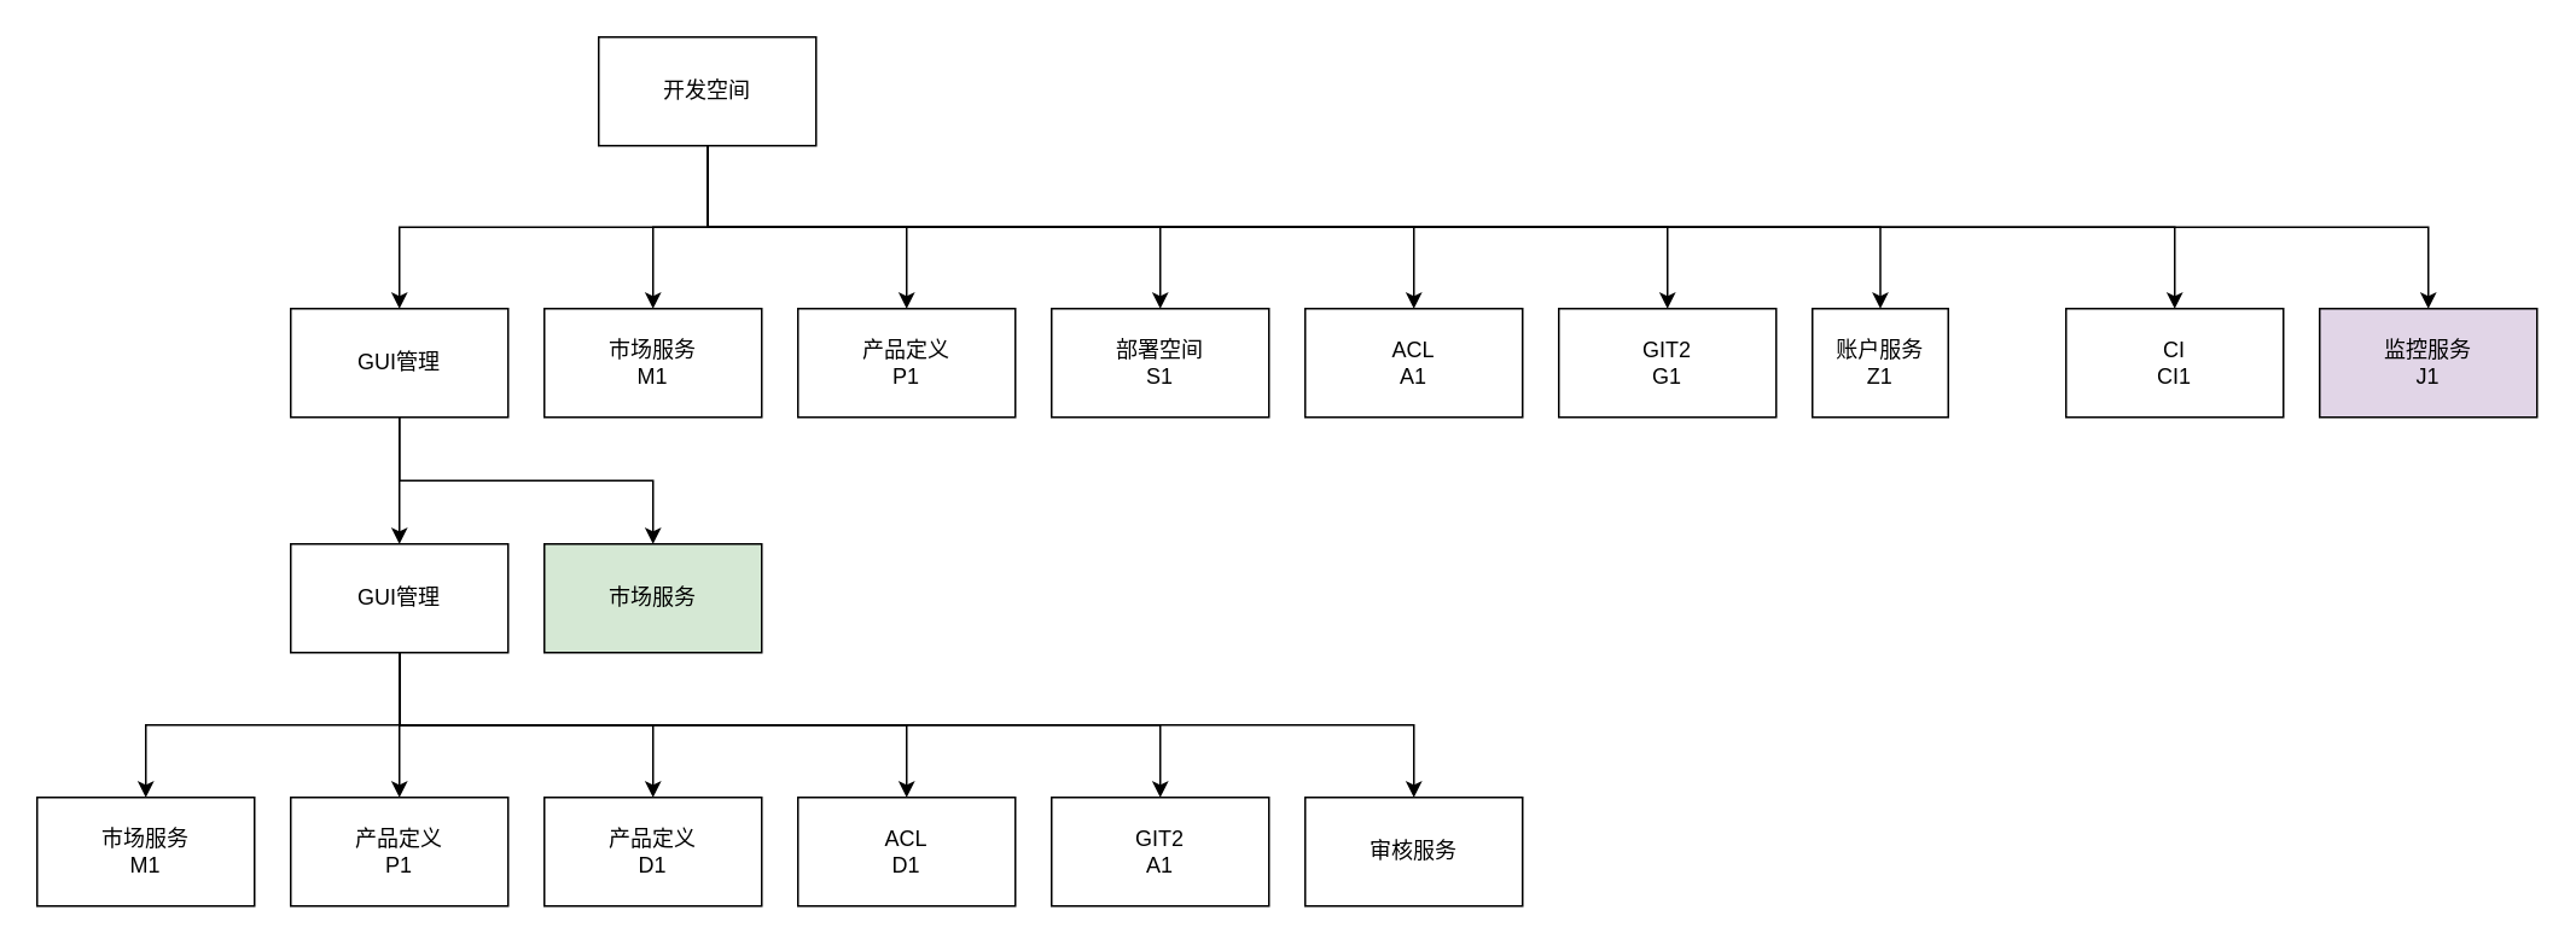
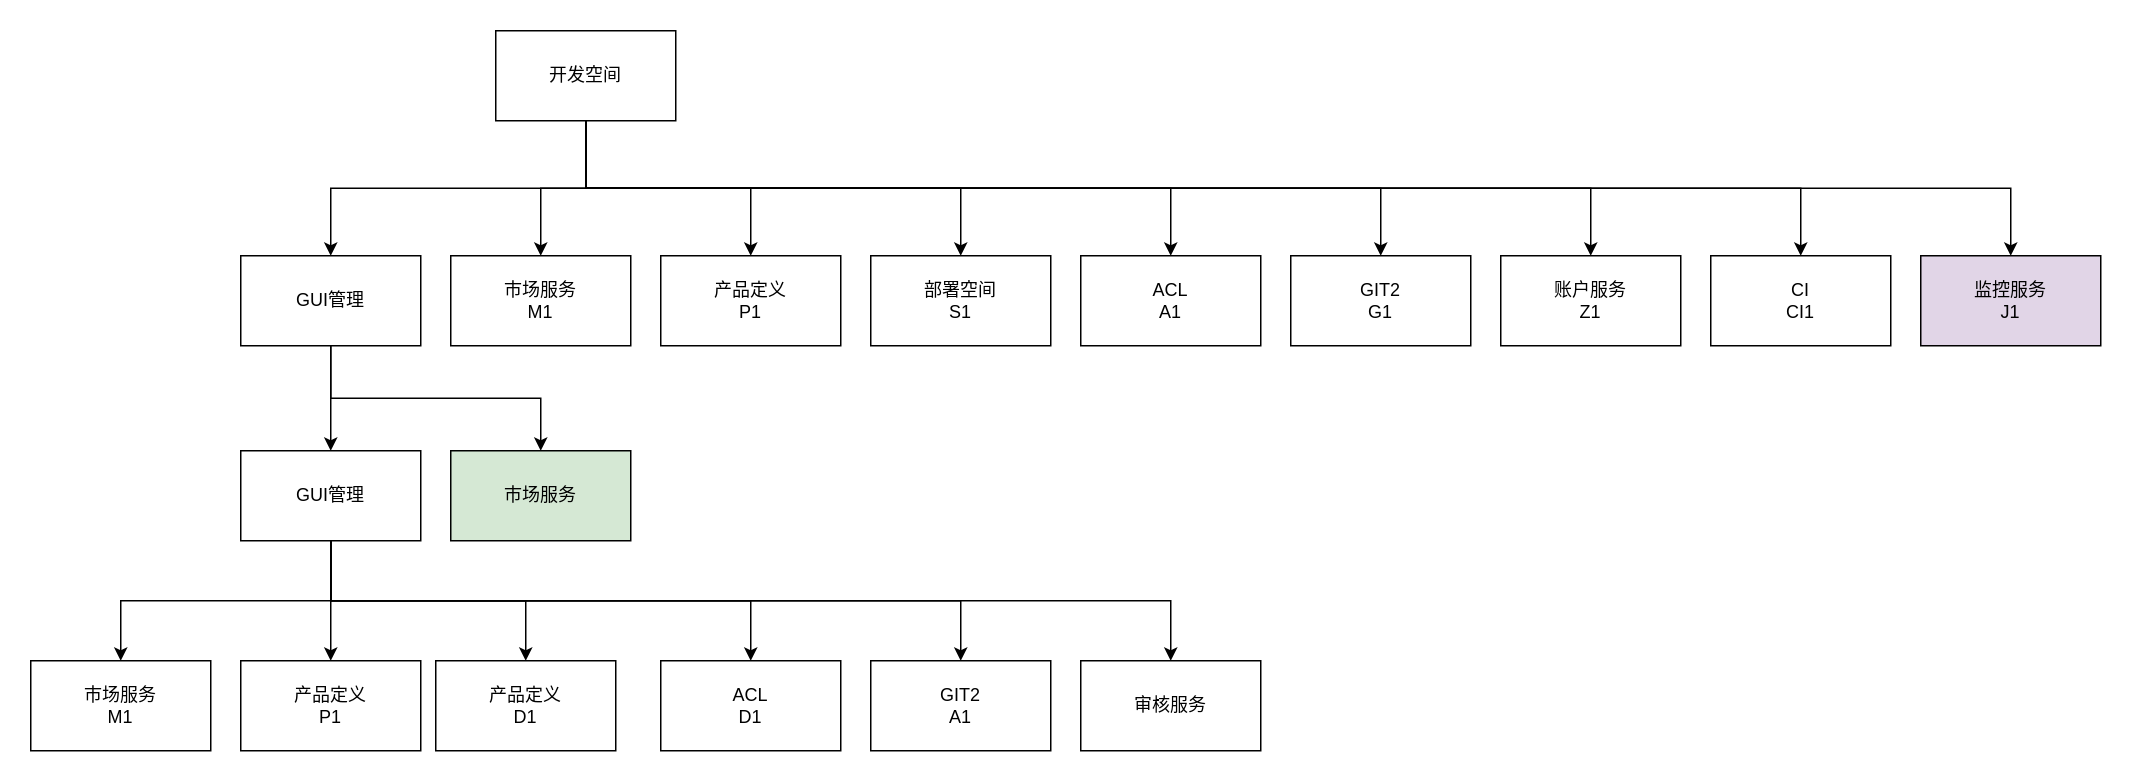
  <mxCell id="0" />
  <mxCell id="1" parent="0" />
  <mxCell id="2" style="edgeStyle=orthogonalEdgeStyle;rounded=0;orthogonalLoop=1;jettySize=auto;html=1;exitX=0.5;exitY=1;exitDx=0;exitDy=0;entryX=0.5;entryY=0;entryDx=0;entryDy=0;" edge="1" parent="1" source="11" target="14"><mxGeometry relative="1" as="geometry" /></mxCell>
  <mxCell id="3" style="edgeStyle=orthogonalEdgeStyle;rounded=0;orthogonalLoop=1;jettySize=auto;html=1;exitX=0.5;exitY=1;exitDx=0;exitDy=0;entryX=0.5;entryY=0;entryDx=0;entryDy=0;" edge="1" parent="1" source="11" target="15"><mxGeometry relative="1" as="geometry" /></mxCell>
  <mxCell id="4" style="edgeStyle=orthogonalEdgeStyle;rounded=0;orthogonalLoop=1;jettySize=auto;html=1;exitX=0.5;exitY=1;exitDx=0;exitDy=0;entryX=0.5;entryY=0;entryDx=0;entryDy=0;" edge="1" parent="1" source="11" target="16"><mxGeometry relative="1" as="geometry" /></mxCell>
  <mxCell id="5" style="edgeStyle=orthogonalEdgeStyle;rounded=0;orthogonalLoop=1;jettySize=auto;html=1;exitX=0.5;exitY=1;exitDx=0;exitDy=0;entryX=0.5;entryY=0;entryDx=0;entryDy=0;" edge="1" parent="1" source="11" target="17"><mxGeometry relative="1" as="geometry" /></mxCell>
  <mxCell id="6" style="edgeStyle=orthogonalEdgeStyle;rounded=0;orthogonalLoop=1;jettySize=auto;html=1;exitX=0.5;exitY=1;exitDx=0;exitDy=0;entryX=0.5;entryY=0;entryDx=0;entryDy=0;" edge="1" parent="1" source="11" target="18"><mxGeometry relative="1" as="geometry" /></mxCell>
  <mxCell id="7" style="edgeStyle=orthogonalEdgeStyle;rounded=0;orthogonalLoop=1;jettySize=auto;html=1;exitX=0.5;exitY=1;exitDx=0;exitDy=0;" edge="1" parent="1" source="11" target="19"><mxGeometry relative="1" as="geometry" /></mxCell>
  <mxCell id="8" style="edgeStyle=orthogonalEdgeStyle;rounded=0;orthogonalLoop=1;jettySize=auto;html=1;exitX=0.5;exitY=1;exitDx=0;exitDy=0;" edge="1" parent="1" source="11" target="20"><mxGeometry relative="1" as="geometry" /></mxCell>
  <mxCell id="9" style="edgeStyle=orthogonalEdgeStyle;rounded=0;orthogonalLoop=1;jettySize=auto;html=1;exitX=0.5;exitY=1;exitDx=0;exitDy=0;entryX=0.5;entryY=0;entryDx=0;entryDy=0;" edge="1" parent="1" source="11" target="21"><mxGeometry relative="1" as="geometry" /></mxCell>
  <mxCell id="10" style="edgeStyle=orthogonalEdgeStyle;rounded=0;orthogonalLoop=1;jettySize=auto;html=1;exitX=0.5;exitY=1;exitDx=0;exitDy=0;entryX=0.5;entryY=0;entryDx=0;entryDy=0;" edge="1" parent="1" source="11" target="22"><mxGeometry relative="1" as="geometry" /></mxCell>
  <mxCell id="11" value="开发空间" style="rounded=0;whiteSpace=wrap;html=1;" vertex="1" parent="1"><mxGeometry x="330" y="20" width="120" height="60" as="geometry" /></mxCell>
  <mxCell id="12" style="edgeStyle=orthogonalEdgeStyle;rounded=0;orthogonalLoop=1;jettySize=auto;html=1;exitX=0.5;exitY=1;exitDx=0;exitDy=0;" edge="1" parent="1" source="14" target="29"><mxGeometry relative="1" as="geometry" /></mxCell>
  <mxCell id="13" style="edgeStyle=orthogonalEdgeStyle;rounded=0;orthogonalLoop=1;jettySize=auto;html=1;exitX=0.5;exitY=1;exitDx=0;exitDy=0;" edge="1" parent="1" source="14" target="30"><mxGeometry relative="1" as="geometry" /></mxCell>
  <mxCell id="14" value="GUI管理" style="rounded=0;whiteSpace=wrap;html=1;" vertex="1" parent="1"><mxGeometry x="160" y="170" width="120" height="60" as="geometry" /></mxCell>
  <mxCell id="15" value="市场服务&lt;br&gt;M1" style="rounded=0;whiteSpace=wrap;html=1;" vertex="1" parent="1"><mxGeometry x="300" y="170" width="120" height="60" as="geometry" /></mxCell>
  <mxCell id="16" value="产品定义&lt;br&gt;P1" style="rounded=0;whiteSpace=wrap;html=1;" vertex="1" parent="1"><mxGeometry x="440" y="170" width="120" height="60" as="geometry" /></mxCell>
  <mxCell id="17" value="部署空间&lt;br&gt;S1" style="rounded=0;whiteSpace=wrap;html=1;" vertex="1" parent="1"><mxGeometry x="580" y="170" width="120" height="60" as="geometry" /></mxCell>
  <mxCell id="18" value="ACL&lt;br&gt;A1" style="rounded=0;whiteSpace=wrap;html=1;" vertex="1" parent="1"><mxGeometry x="720" y="170" width="120" height="60" as="geometry" /></mxCell>
  <mxCell id="19" value="GIT2&lt;br&gt;G1" style="rounded=0;whiteSpace=wrap;html=1;" vertex="1" parent="1"><mxGeometry x="860" y="170" width="120" height="60" as="geometry" /></mxCell>
- <mxCell id="20" value="账户服务&lt;br&gt;Z1" style="rounded=0;whiteSpace=wrap;html=1;" vertex="1" parent="1"><mxGeometry x="1000" y="170" width="75" height="60" as="geometry" /></mxCell>
+ <mxCell id="20" value="账户服务&lt;br&gt;Z1" style="rounded=0;whiteSpace=wrap;html=1;" vertex="1" parent="1"><mxGeometry x="1000" y="170" width="120" height="60" as="geometry" /></mxCell>
  <mxCell id="21" value="CI&lt;br&gt;CI1" style="rounded=0;whiteSpace=wrap;html=1;" vertex="1" parent="1"><mxGeometry x="1140" y="170" width="120" height="60" as="geometry" /></mxCell>
  <mxCell id="22" value="监控服务&lt;br&gt;J1" style="rounded=0;whiteSpace=wrap;html=1;fillColor=#e1d5e7;" vertex="1" parent="1"><mxGeometry x="1280" y="170" width="120" height="60" as="geometry" /></mxCell>
  <mxCell id="23" style="edgeStyle=orthogonalEdgeStyle;rounded=0;orthogonalLoop=1;jettySize=auto;html=1;exitX=0.5;exitY=1;exitDx=0;exitDy=0;" edge="1" parent="1" source="29" target="31"><mxGeometry relative="1" as="geometry" /></mxCell>
  <mxCell id="24" style="edgeStyle=orthogonalEdgeStyle;rounded=0;orthogonalLoop=1;jettySize=auto;html=1;exitX=0.5;exitY=1;exitDx=0;exitDy=0;" edge="1" parent="1" source="29" target="32"><mxGeometry relative="1" as="geometry" /></mxCell>
  <mxCell id="25" style="edgeStyle=orthogonalEdgeStyle;rounded=0;orthogonalLoop=1;jettySize=auto;html=1;exitX=0.5;exitY=1;exitDx=0;exitDy=0;" edge="1" parent="1" source="29" target="33"><mxGeometry relative="1" as="geometry" /></mxCell>
  <mxCell id="26" style="edgeStyle=orthogonalEdgeStyle;rounded=0;orthogonalLoop=1;jettySize=auto;html=1;exitX=0.5;exitY=1;exitDx=0;exitDy=0;entryX=0.5;entryY=0;entryDx=0;entryDy=0;" edge="1" parent="1" source="29" target="34"><mxGeometry relative="1" as="geometry" /></mxCell>
  <mxCell id="27" style="edgeStyle=orthogonalEdgeStyle;rounded=0;orthogonalLoop=1;jettySize=auto;html=1;exitX=0.5;exitY=1;exitDx=0;exitDy=0;" edge="1" parent="1" source="29" target="35"><mxGeometry relative="1" as="geometry" /></mxCell>
  <mxCell id="28" style="edgeStyle=orthogonalEdgeStyle;rounded=0;orthogonalLoop=1;jettySize=auto;html=1;exitX=0.5;exitY=1;exitDx=0;exitDy=0;" edge="1" parent="1" source="29" target="36"><mxGeometry relative="1" as="geometry" /></mxCell>
  <mxCell id="29" value="GUI管理" style="rounded=0;whiteSpace=wrap;html=1;" vertex="1" parent="1"><mxGeometry x="160" y="300" width="120" height="60" as="geometry" /></mxCell>
  <mxCell id="30" value="市场服务" style="rounded=0;whiteSpace=wrap;html=1;fillColor=#d5e8d4;" vertex="1" parent="1"><mxGeometry x="300" y="300" width="120" height="60" as="geometry" /></mxCell>
  <mxCell id="31" value="市场服务&lt;br&gt;M1" style="rounded=0;whiteSpace=wrap;html=1;" vertex="1" parent="1"><mxGeometry x="20" y="440" width="120" height="60" as="geometry" /></mxCell>
  <mxCell id="32" value="产品定义&lt;br&gt;P1" style="rounded=0;whiteSpace=wrap;html=1;" vertex="1" parent="1"><mxGeometry x="160" y="440" width="120" height="60" as="geometry" /></mxCell>
- <mxCell id="33" value="产品定义&lt;br&gt;D1" style="rounded=0;whiteSpace=wrap;html=1;" vertex="1" parent="1"><mxGeometry x="300" y="440" width="120" height="60" as="geometry" /></mxCell>
+ <mxCell id="33" value="产品定义&lt;br&gt;D1" style="rounded=0;whiteSpace=wrap;html=1;" vertex="1" parent="1"><mxGeometry x="290" y="440" width="120" height="60" as="geometry" /></mxCell>
  <mxCell id="34" value="ACL&lt;br&gt;D1" style="rounded=0;whiteSpace=wrap;html=1;" vertex="1" parent="1"><mxGeometry x="440" y="440" width="120" height="60" as="geometry" /></mxCell>
  <mxCell id="35" value="GIT2&lt;br&gt;A1" style="rounded=0;whiteSpace=wrap;html=1;" vertex="1" parent="1"><mxGeometry x="580" y="440" width="120" height="60" as="geometry" /></mxCell>
  <mxCell id="36" value="审核服务" style="rounded=0;whiteSpace=wrap;html=1;" vertex="1" parent="1"><mxGeometry x="720" y="440" width="120" height="60" as="geometry" /></mxCell>
